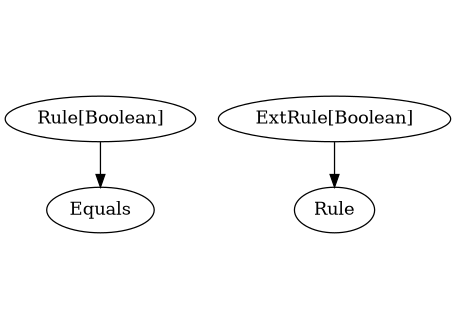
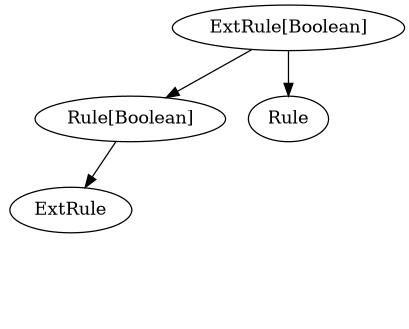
  digraph {
    splines=true
    edge [style=invis]
    n1 [label="ExtRule[Boolean]"]
    n2 [label="Rule[Boolean]"]
    n3 [label=Rule]
    And [style=invis]
-   Equals
+   Equals [label=ExtRule]
    n6 [label="Rule[Int]" style=invis]
+   n1 -> n2 [style=""]
    n1 -> n3 [style=""]
    n2 -> And
    n2 -> Equals [style=""]
    And -> n1
    And -> n2
    Equals -> n6
  }
